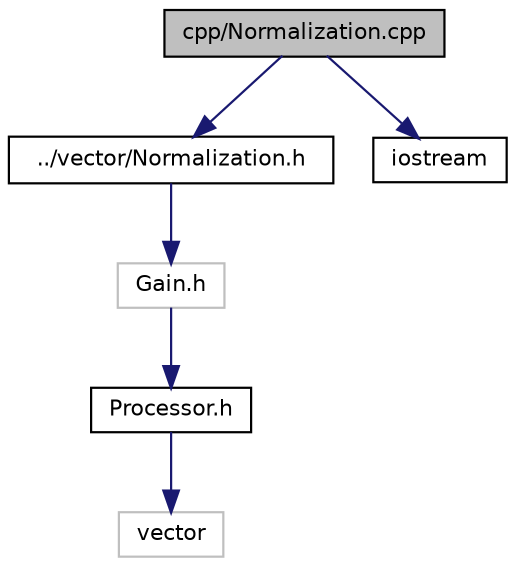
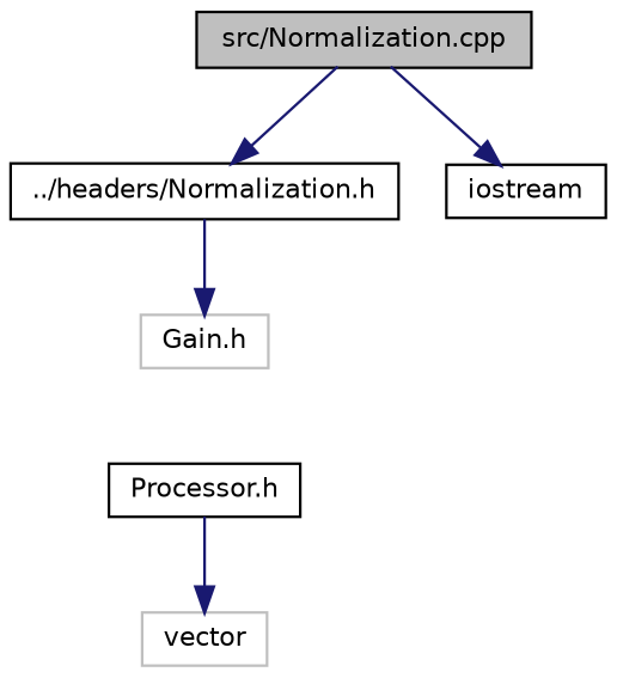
  digraph {
    node [color=black fillcolor=white fontname=Helvetica fontsize=10 shape=record style=filled]
    edge [color=midnightblue fontname=Helvetica fontsize=10 labelfontname=Helvetica labelfontsize=10 style=solid]
-   n1 [fillcolor=grey75 fontcolor=black height=0.2 label="cpp/Normalization.cpp" width=0.4]
-   n2 [height=0.2 label="../vector/Normalization.h" width=0.4]
+   n1 [fillcolor=grey75 fontcolor=black height=0.2 label="src/Normalization.cpp" width=0.4]
+   n2 [height=0.2 label="../headers/Normalization.h" width=0.4]
    n3 [height=0.2 label=iostream width=0.4]
    n4 [color=grey75 height=0.2 label="Gain.h" width=0.4]
    n5 [height=0.2 label="Processor.h" width=0.4]
    n6 [color=grey75 height=0.2 label=vector width=0.4]
    n1 -> n2
    n1 -> n3
    n2 -> n4
-   n4 -> n5
    n5 -> n6
  }
